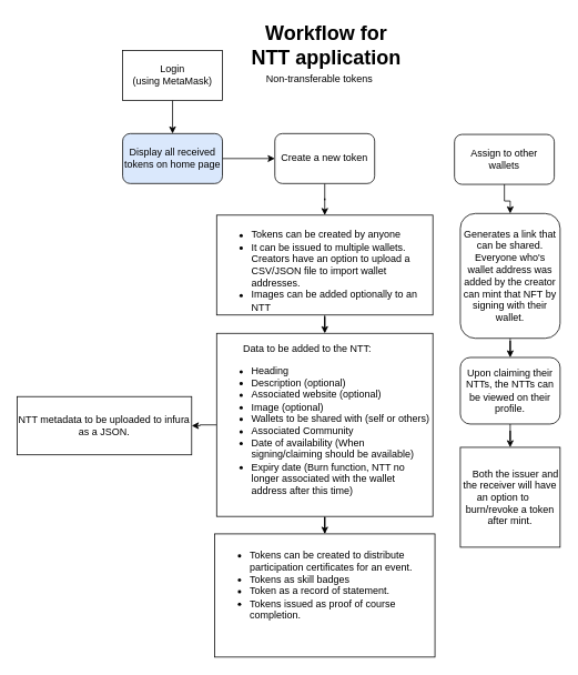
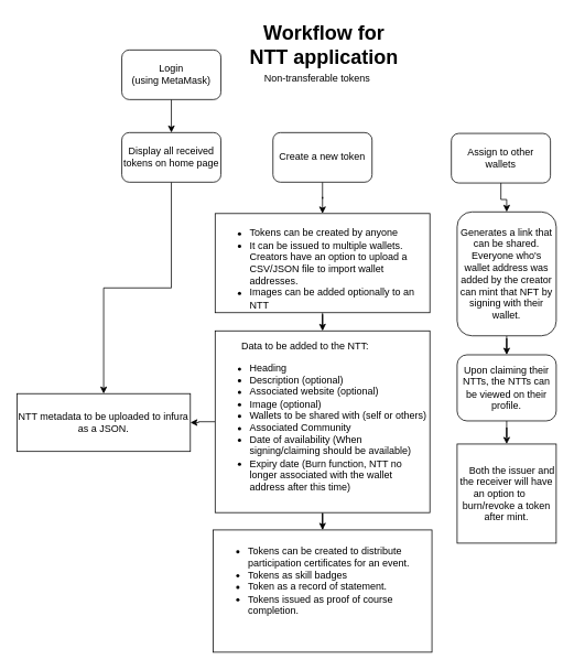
  <mxCell id="0" />
  <mxCell id="1" parent="0" />
  <mxCell id="2" value="" style="edgeStyle=orthogonalEdgeStyle;rounded=0;orthogonalLoop=1;jettySize=auto;html=1;" parent="1" source="3" target="5" edge="1"><mxGeometry relative="1" as="geometry" /></mxCell>
- <mxCell id="3" value="Login&lt;br&gt;(using MetaMask)" style="whiteSpace=wrap;html=1;rounded=0;" parent="1" vertex="1"><mxGeometry x="147" y="60" width="120" height="60" as="geometry" /></mxCell>
- <mxCell id="4" value="" style="edgeStyle=orthogonalEdgeStyle;rounded=0;orthogonalLoop=1;jettySize=auto;html=1;" parent="1" source="5" target="7" edge="1"><mxGeometry relative="1" as="geometry" /></mxCell>
- <mxCell id="5" value="Display all received tokens on home page" style="rounded=1;whiteSpace=wrap;html=1;fillColor=#dae8fc;" parent="1" vertex="1"><mxGeometry x="147" y="160" width="120" height="60" as="geometry" /></mxCell>
+ <mxCell id="3" value="Login&lt;br&gt;(using MetaMask)" style="rounded=1;whiteSpace=wrap;html=1;" parent="1" vertex="1"><mxGeometry x="147" y="60" width="120" height="60" as="geometry" /></mxCell>
+ <mxCell id="4" value="" style="edgeStyle=orthogonalEdgeStyle;rounded=0;orthogonalLoop=1;jettySize=auto;html=1;" parent="1" source="5" target="22" edge="1"><mxGeometry relative="1" as="geometry" /></mxCell>
+ <mxCell id="5" value="Display all received tokens on home page" style="rounded=1;whiteSpace=wrap;html=1;" parent="1" vertex="1"><mxGeometry x="147" y="160" width="120" height="60" as="geometry" /></mxCell>
  <mxCell id="6" value="" style="edgeStyle=orthogonalEdgeStyle;rounded=0;orthogonalLoop=1;jettySize=auto;html=1;" parent="1" source="7" target="9" edge="1"><mxGeometry relative="1" as="geometry" /></mxCell>
  <mxCell id="7" value="Create a new token" style="rounded=1;whiteSpace=wrap;html=1;" parent="1" vertex="1"><mxGeometry x="330" y="160" width="120" height="60" as="geometry" /></mxCell>
  <mxCell id="8" value="" style="edgeStyle=orthogonalEdgeStyle;rounded=0;orthogonalLoop=1;jettySize=auto;html=1;" parent="1" source="9" target="18" edge="1"><mxGeometry relative="1" as="geometry" /></mxCell>
  <mxCell id="9" value="&lt;br&gt;&lt;br&gt;&lt;ul style=&quot;color: rgb(0 , 0 , 0) ; font-family: &amp;#34;helvetica&amp;#34; ; font-size: 12px ; font-style: normal ; font-weight: 400 ; letter-spacing: normal ; text-align: left ; text-indent: 0px ; text-transform: none ; word-spacing: 0px&quot;&gt;&lt;li&gt;Tokens can be created by anyone&lt;/li&gt;&lt;li&gt;It can be issued to multiple wallets. Creators have an option to upload a CSV/JSON file to import wallet addresses.&lt;/li&gt;&lt;li&gt;Images can be added optionally to an NTT&lt;/li&gt;&lt;/ul&gt;&lt;br&gt;" style="rounded=0;whiteSpace=wrap;html=1;align=left;" parent="1" vertex="1"><mxGeometry x="260" y="258" width="260" height="120" as="geometry" /></mxCell>
  <mxCell id="10" value="" style="edgeStyle=orthogonalEdgeStyle;rounded=0;orthogonalLoop=1;jettySize=auto;html=1;" parent="1" source="11" target="13" edge="1"><mxGeometry relative="1" as="geometry" /></mxCell>
  <mxCell id="11" value="Assign to other wallets" style="rounded=1;whiteSpace=wrap;html=1;align=center;" parent="1" vertex="1"><mxGeometry x="546" y="161" width="120" height="60" as="geometry" /></mxCell>
  <mxCell id="12" value="" style="edgeStyle=orthogonalEdgeStyle;rounded=0;orthogonalLoop=1;jettySize=auto;html=1;" parent="1" source="13" target="15" edge="1"><mxGeometry relative="1" as="geometry" /></mxCell>
  <mxCell id="13" value="Generates a link that can be shared. Everyone who's wallet address was added by the creator can mint that NFT by signing with their wallet." style="rounded=1;whiteSpace=wrap;html=1;align=center;" parent="1" vertex="1"><mxGeometry x="553" y="256" width="120" height="150" as="geometry" /></mxCell>
  <mxCell id="14" value="" style="edgeStyle=orthogonalEdgeStyle;rounded=0;orthogonalLoop=1;jettySize=auto;html=1;" parent="1" source="15" target="21" edge="1"><mxGeometry relative="1" as="geometry" /></mxCell>
  <mxCell id="15" value="Upon claiming their NTTs, the NTTs can be viewed on their profile." style="rounded=1;whiteSpace=wrap;html=1;align=center;" parent="1" vertex="1"><mxGeometry x="553" y="429" width="120" height="80" as="geometry" /></mxCell>
  <mxCell id="16" value="" style="edgeStyle=orthogonalEdgeStyle;rounded=0;orthogonalLoop=1;jettySize=auto;html=1;" parent="1" source="18" target="23" edge="1"><mxGeometry relative="1" as="geometry" /></mxCell>
  <mxCell id="17" value="" style="edgeStyle=orthogonalEdgeStyle;rounded=0;orthogonalLoop=1;jettySize=auto;html=1;" parent="1" source="18" target="22" edge="1"><mxGeometry relative="1" as="geometry" /></mxCell>
  <mxCell id="18" value="&amp;nbsp; &amp;nbsp; &amp;nbsp; &amp;nbsp; &amp;nbsp;Data to be added to the NTT:&lt;br&gt;&lt;ul&gt;&lt;li&gt;Heading&lt;/li&gt;&lt;li&gt;Description (optional)&lt;/li&gt;&lt;li&gt;Associated website (optional)&lt;/li&gt;&lt;li&gt;Image (optional)&lt;/li&gt;&lt;li&gt;Wallets to be shared with (self or others)&lt;/li&gt;&lt;li&gt;Associated Community&lt;/li&gt;&lt;li&gt;Date of availability (When signing/claiming should be available)&lt;/li&gt;&lt;li&gt;Expiry date (Burn function, NTT no longer associated with the wallet address after this time)&lt;/li&gt;&lt;/ul&gt;" style="rounded=0;whiteSpace=wrap;html=1;align=left;" parent="1" vertex="1"><mxGeometry x="260" y="400" width="260" height="220" as="geometry" /></mxCell>
  <mxCell id="19" value="&lt;h1&gt;Workflow for NTT application&lt;/h1&gt;" style="text;html=1;strokeColor=none;fillColor=none;spacing=5;spacingTop=-20;whiteSpace=wrap;overflow=hidden;rounded=0;align=center;" parent="1" vertex="1"><mxGeometry x="292" y="20" width="200" height="120" as="geometry" /></mxCell>
  <mxCell id="20" value="Non-transferable tokens" style="text;html=1;strokeColor=none;fillColor=none;align=center;verticalAlign=middle;whiteSpace=wrap;rounded=0;" parent="1" vertex="1"><mxGeometry x="294" y="80" width="180" height="30" as="geometry" /></mxCell>
  <mxCell id="21" value="&lt;span&gt;&amp;nbsp; &amp;nbsp; Both the issuer and the receiver will have an option to&amp;nbsp; &amp;nbsp; &amp;nbsp; burn/revoke a token after mint.&lt;/span&gt;" style="rounded=0;whiteSpace=wrap;html=1;align=center;" parent="1" vertex="1"><mxGeometry x="553" y="537" width="120" height="120" as="geometry" /></mxCell>
  <mxCell id="22" value="NTT metadata to be uploaded to infura as a JSON." style="rounded=0;whiteSpace=wrap;html=1;" parent="1" vertex="1"><mxGeometry x="20" y="476" width="210" height="70" as="geometry" /></mxCell>
  <mxCell id="23" value="&lt;ul&gt;&lt;li&gt;Tokens can be created to distribute participation certificates for an event.&lt;/li&gt;&lt;li&gt;Tokens as skill badges&lt;/li&gt;&lt;li&gt;Token as a record of statement.&lt;/li&gt;&lt;li&gt;Tokens issued as proof of course completion.&amp;nbsp;&lt;/li&gt;&lt;/ul&gt;" style="rounded=0;whiteSpace=wrap;html=1;align=left;verticalAlign=top;" parent="1" vertex="1"><mxGeometry x="257.5" y="641" width="265" height="148" as="geometry" /></mxCell>
